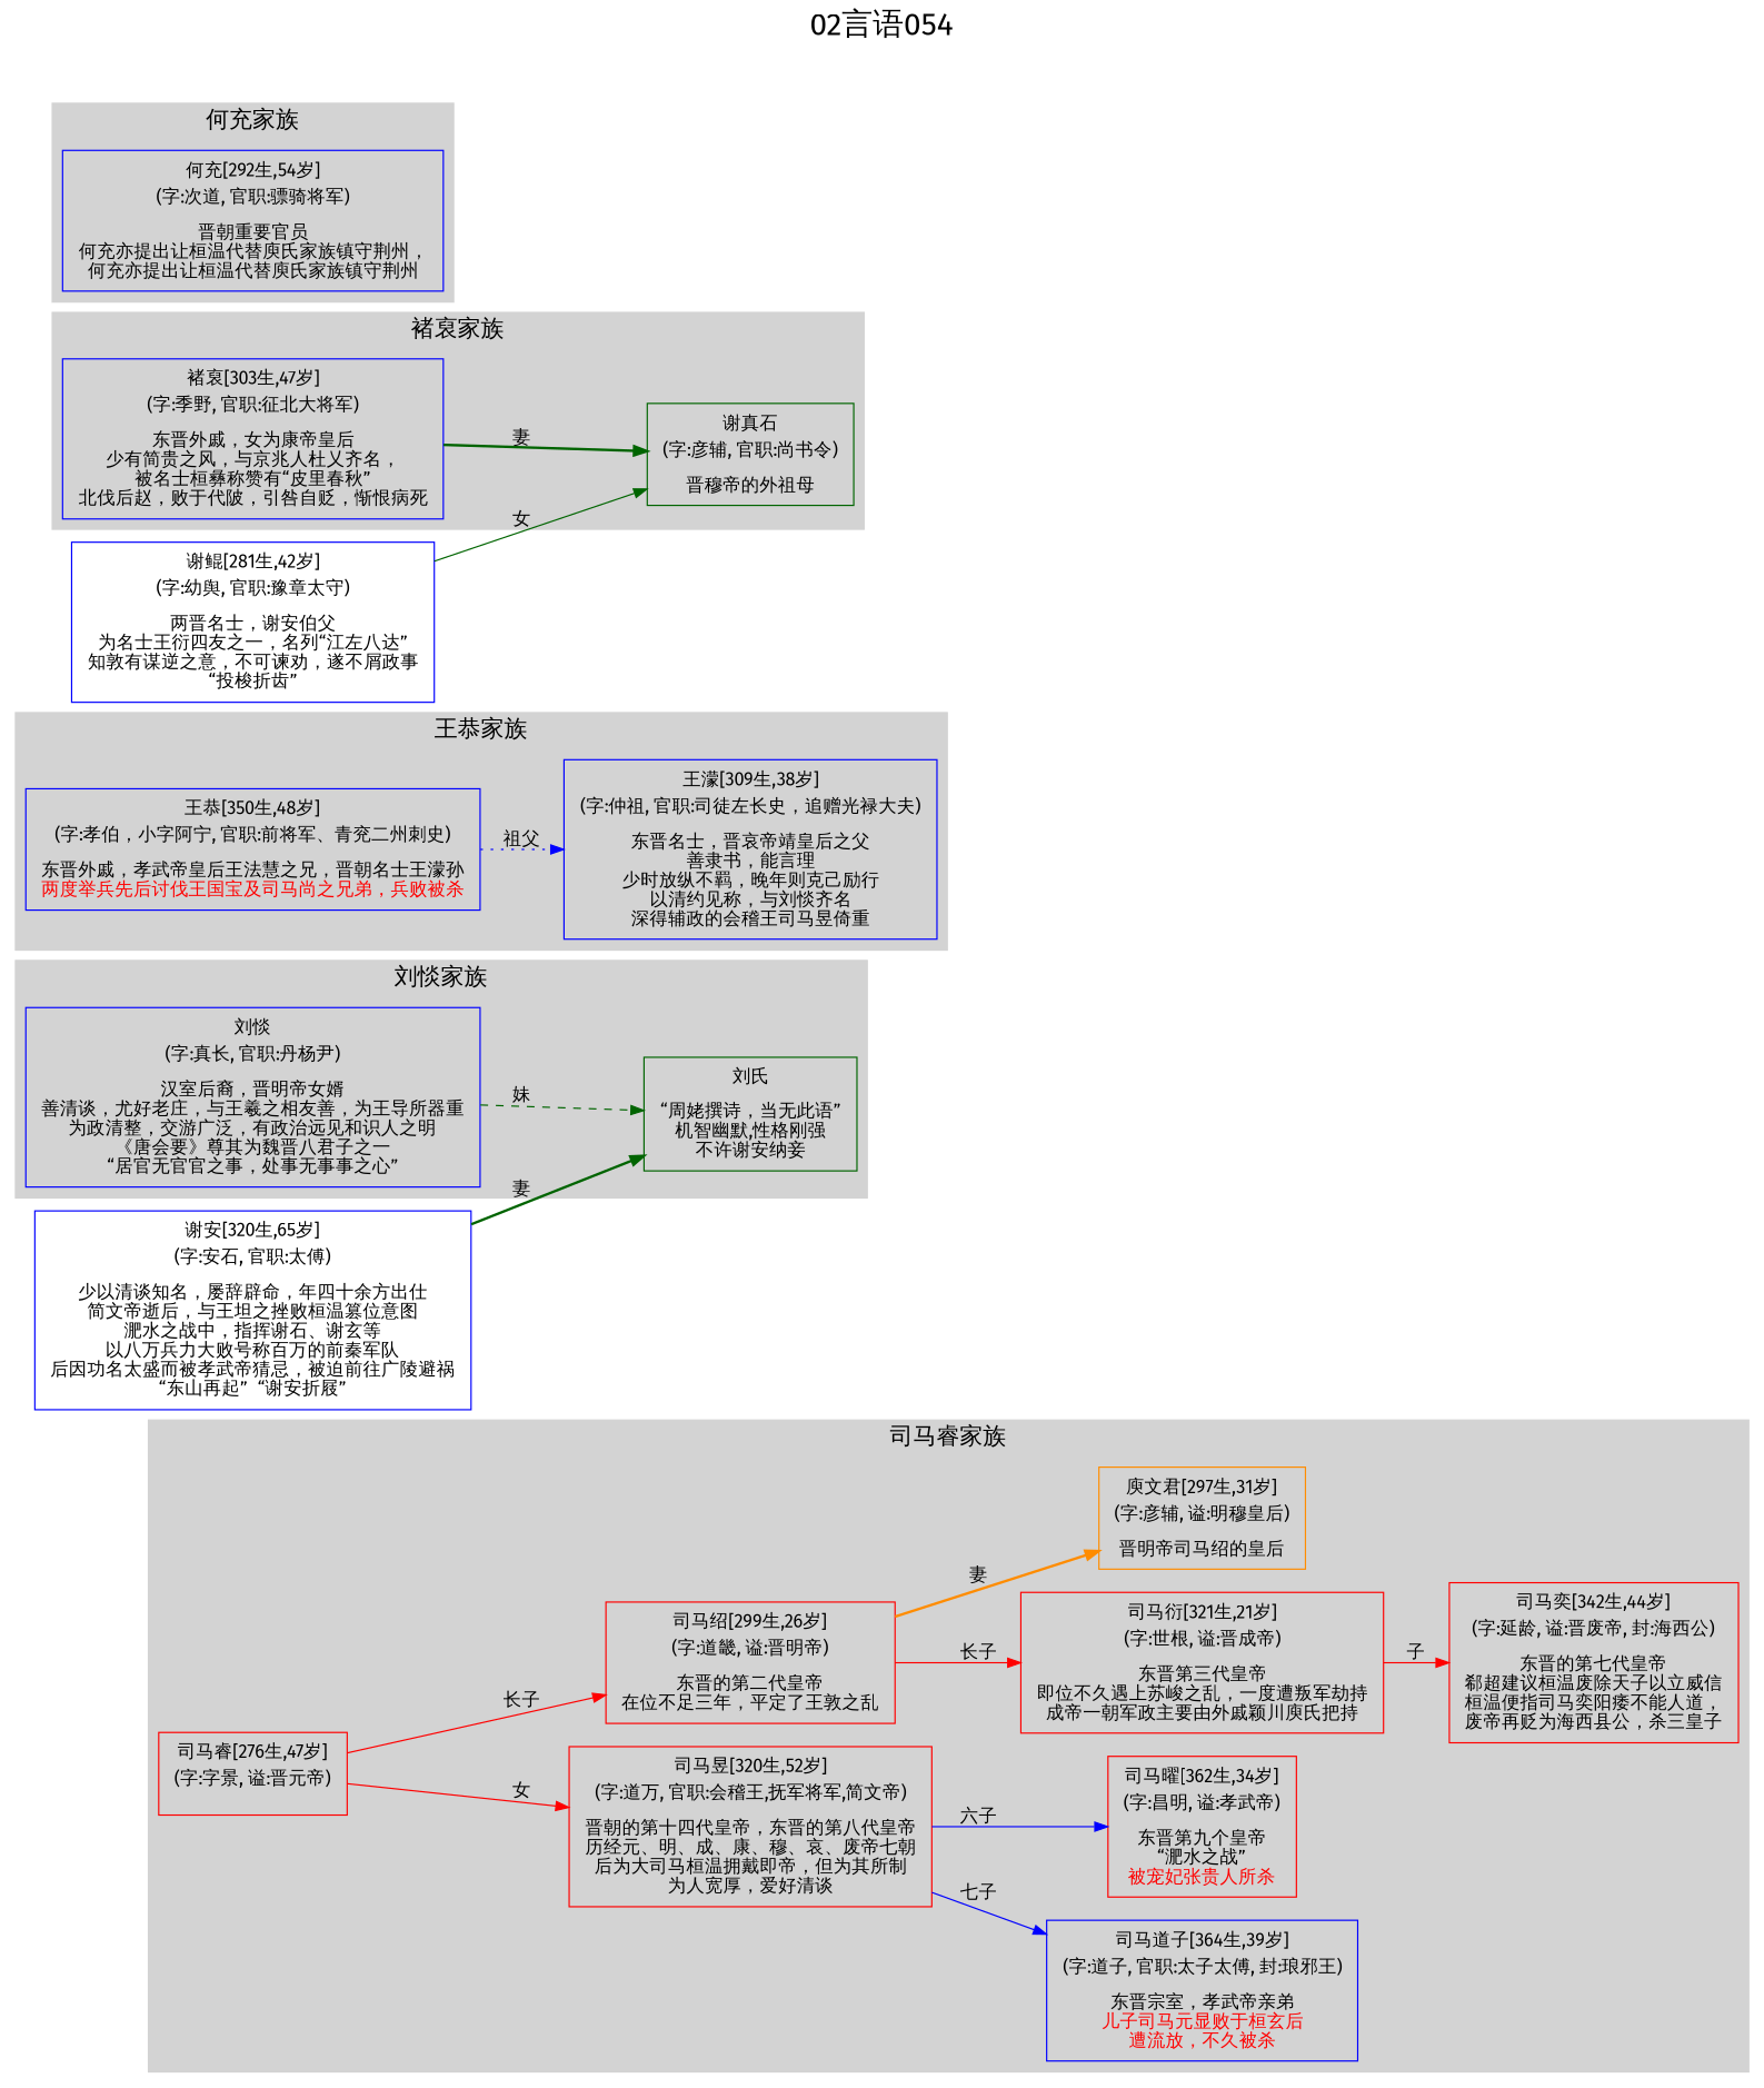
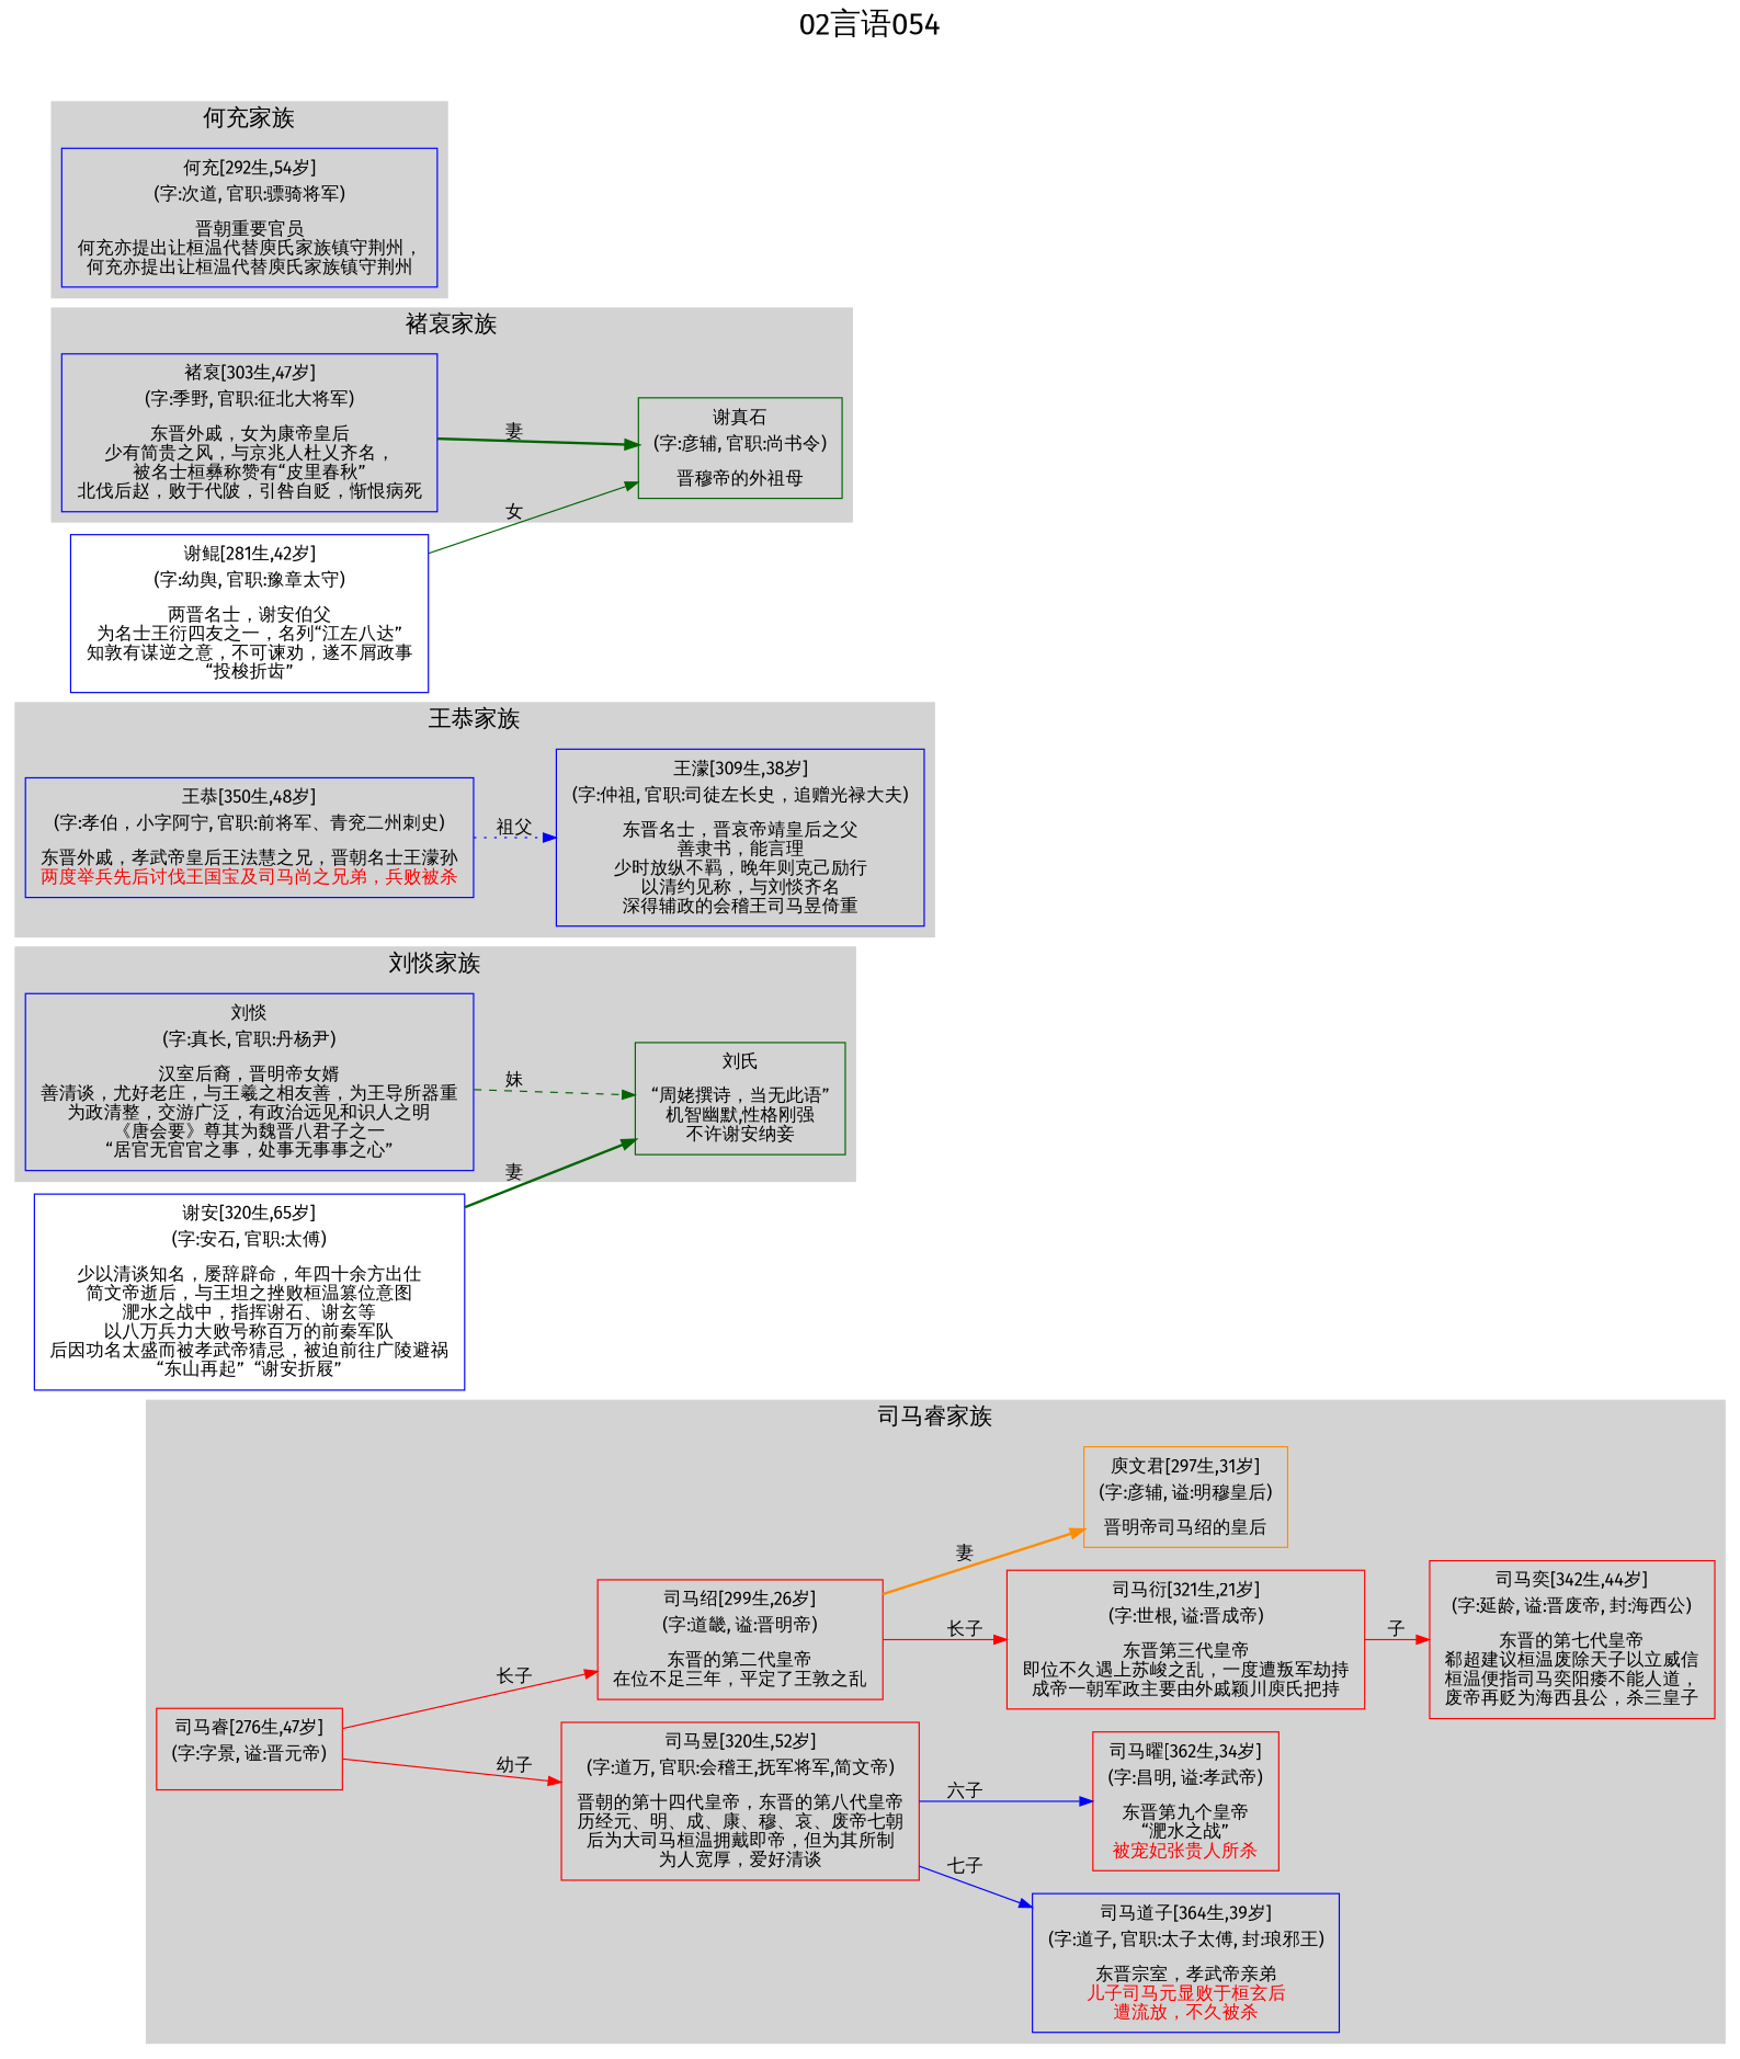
  digraph {
    color=lightgrey
    fontname="Fira Sans"
    fontsize=24
    label="02言语054"
    labelloc=t
    rankdir=LR
    ranksep=0.5
    style=filled
    node [color=blue fontname="Fira Sans" shape=box]
    edge [color=red fontname="Fira Sans" style=solid]
    n1 [color=red label=<<table border="0" cellborder="0"><tr><td>司马睿[276生,47岁]</td></tr><tr><td>(字:字景, 谥:晋元帝)</td></tr><tr><td></td></tr><tr><td></td></tr></table>>]
    n2 [label=<<table border="0" cellborder="0"><tr><td>司马道子[364生,39岁]</td></tr><tr><td>(字:道子, 官职:太子太傅, 封:琅邪王)</td></tr><tr><td></td></tr><tr><td>东晋宗室，孝武帝亲弟<br/><font color = 'red'>儿子司马元显败于桓玄后<br/>遭流放，不久被杀<br/></font></td></tr></table>>]
    n3 [color=red label=<<table border="0" cellborder="0"><tr><td>司马曜[362生,34岁]</td></tr><tr><td>(字:昌明, 谥:孝武帝)</td></tr><tr><td></td></tr><tr><td>东晋第九个皇帝<br/>“淝水之战”<br/><font color = 'red'>被宠妃张贵人所杀</font></td></tr></table>>]
    n4 [color=red label=<<table border="0" cellborder="0"><tr><td>司马昱[320生,52岁]</td></tr><tr><td>(字:道万, 官职:会稽王,抚军将军,简文帝)</td></tr><tr><td></td></tr><tr><td>晋朝的第十四代皇帝，东晋的第八代皇帝<br/>历经元、明、成、康、穆、哀、废帝七朝<br/>后为大司马桓温拥戴即帝，但为其所制<br/>为人宽厚，爱好清谈<br/></td></tr></table>>]
    n5 [color=red label=<<table border="0" cellborder="0"><tr><td>司马奕[342生,44岁]</td></tr><tr><td>(字:延龄, 谥:晋废帝, 封:海西公)</td></tr><tr><td></td></tr><tr><td>东晋的第七代皇帝<br/>郗超建议桓温废除天子以立威信<br/>桓温便指司马奕阳痿不能人道，<br/>废帝再贬为海西县公，杀三皇子<br/></td></tr></table>>]
    n6 [color=red label=<<table border="0" cellborder="0"><tr><td>司马衍[321生,21岁]</td></tr><tr><td>(字:世根, 谥:晋成帝)</td></tr><tr><td></td></tr><tr><td>东晋第三代皇帝<br/>即位不久遇上苏峻之乱，一度遭叛军劫持<br/>成帝一朝军政主要由外戚颖川庾氏把持<br/></td></tr></table>>]
    n7 [color=darkorange label=<<table border="0" cellborder="0"><tr><td>庾文君[297生,31岁]</td></tr><tr><td>(字:彦辅, 谥:明穆皇后)</td></tr><tr><td></td></tr><tr><td>晋明帝司马绍的皇后<br/></td></tr></table>>]
    n8 [color=red label=<<table border="0" cellborder="0"><tr><td>司马绍[299生,26岁]</td></tr><tr><td>(字:道畿, 谥:晋明帝)</td></tr><tr><td></td></tr><tr><td>东晋的第二代皇帝<br/>在位不足三年，平定了王敦之乱<br/></td></tr></table>>]
    n9 [label=<<table border="0" cellborder="0"><tr><td>刘惔</td></tr><tr><td>(字:真长, 官职:丹杨尹)</td></tr><tr><td></td></tr><tr><td>汉室后裔，晋明帝女婿<br/>善清谈，尤好老庄，与王羲之相友善，为王导所器重<br/>为政清整，交游广泛，有政治远见和识人之明<br/>《唐会要》尊其为魏晋八君子之一<br/>“居官无官官之事，处事无事事之心”<br/></td></tr></table>>]
    n10 [color=darkgreen label=<<table border="0" cellborder="0"><tr><td>刘氏</td></tr><tr><td></td></tr><tr><td>“周姥撰诗，当无此语”<br/>机智幽默,性格刚强<br/>不许谢安纳妾<br/></td></tr></table>>]
    n11 [label=<<table border="0" cellborder="0"><tr><td>王恭[350生,48岁]</td></tr><tr><td>(字:孝伯，小字阿宁, 官职:前将军、青兖二州刺史)</td></tr><tr><td></td></tr><tr><td>东晋外戚，孝武帝皇后王法慧之兄，晋朝名士王濛孙<br/><font color = 'red'>两度举兵先后讨伐王国宝及司马尚之兄弟，兵败被杀<br/></font></td></tr></table>>]
    n12 [label=<<table border="0" cellborder="0"><tr><td>王濛[309生,38岁]</td></tr><tr><td>(字:仲祖, 官职:司徒左长史，追赠光禄大夫)</td></tr><tr><td></td></tr><tr><td>东晋名士，晋哀帝靖皇后之父<br/>善隶书，能言理<br/>少时放纵不羁，晚年则克己励行<br/>以清约见称，与刘惔齐名<br/>深得辅政的会稽王司马昱倚重<br/></td></tr></table>>]
    n13 [label=<<table border="0" cellborder="0"><tr><td>褚裒[303生,47岁]</td></tr><tr><td>(字:季野, 官职:征北大将军)</td></tr><tr><td></td></tr><tr><td>东晋外戚，女为康帝皇后<br/>少有简贵之风，与京兆人杜乂齐名，<br/>被名士桓彝称赞有“皮里春秋”<br/>北伐后赵，败于代陂，引咎自贬，惭恨病死<br/></td></tr></table>>]
    n14 [color=darkgreen label=<<table border="0" cellborder="0"><tr><td>谢真石</td></tr><tr><td>(字:彦辅, 官职:尚书令)</td></tr><tr><td></td></tr><tr><td>晋穆帝的外祖母<br/></td></tr></table>>]
    n15 [label=<<table border="0" cellborder="0"><tr><td>何充[292生,54岁]</td></tr><tr><td>(字:次道, 官职:骠骑将军)</td></tr><tr><td></td></tr><tr><td>晋朝重要官员<br/>何充亦提出让桓温代替庾氏家族镇守荆州，<br/>何充亦提出让桓温代替庾氏家族镇守荆州<br/></td></tr></table>>]
    n16 [label=<<table border="0" cellborder="0"><tr><td>谢安[320生,65岁]</td></tr><tr><td>(字:安石, 官职:太傅)</td></tr><tr><td></td></tr><tr><td>少以清谈知名，屡辞辟命，年四十余方出仕<br/>简文帝逝后，与王坦之挫败桓温篡位意图<br/>淝水之战中，指挥谢石、谢玄等<br/>以八万兵力大败号称百万的前秦军队<br/>后因功名太盛而被孝武帝猜忌，被迫前往广陵避祸<br/>“东山再起”  “谢安折屐”<br/></td></tr></table>>]
    n17 [label=<<table border="0" cellborder="0"><tr><td>谢鲲[281生,42岁]</td></tr><tr><td>(字:幼舆, 官职:豫章太守)</td></tr><tr><td></td></tr><tr><td>两晋名士，谢安伯父<br/>为名士王衍四友之一，名列“江左八达”<br/>知敦有谋逆之意，不可谏劝，遂不屑政事<br/>“投梭折齿”<br/></td></tr></table>>]
    subgraph cluster_1 {
      fontsize=18
      label="司马睿家族"
      n1
      n2
      n3
      n4
      n5
      n6
      n7
      n8
    }
    subgraph cluster_2 {
      fontsize=18
      label="刘惔家族"
      n9
      n10
    }
    subgraph cluster_3 {
      fontsize=18
      label="王恭家族"
      n11
      n12
    }
    subgraph cluster_4 {
      fontsize=18
      label="褚裒家族"
      n13
      n14
    }
    subgraph cluster_5 {
      fontsize=18
      label="何充家族"
      n15
    }
-   n1 -> n4 [label="女"]
+   n1 -> n4 [label="幼子"]
    n1 -> n8 [label="长子"]
    n4 -> n2 [color=blue label="七子"]
    n4 -> n3 [color=blue label="六子"]
    n6 -> n5 [label="子"]
    n8 -> n6 [label="长子"]
    n8 -> n7 [color=darkorange label="妻" style=bold]
    n9 -> n10 [color=darkgreen label="妹" style=dashed]
    n11 -> n12 [color=blue label="祖父" style=dotted]
    n13 -> n14 [color=darkgreen label="妻" style=bold]
    n16 -> n10 [color=darkgreen label="妻" style=bold]
    n17 -> n14 [color=darkgreen label="女"]
  }
